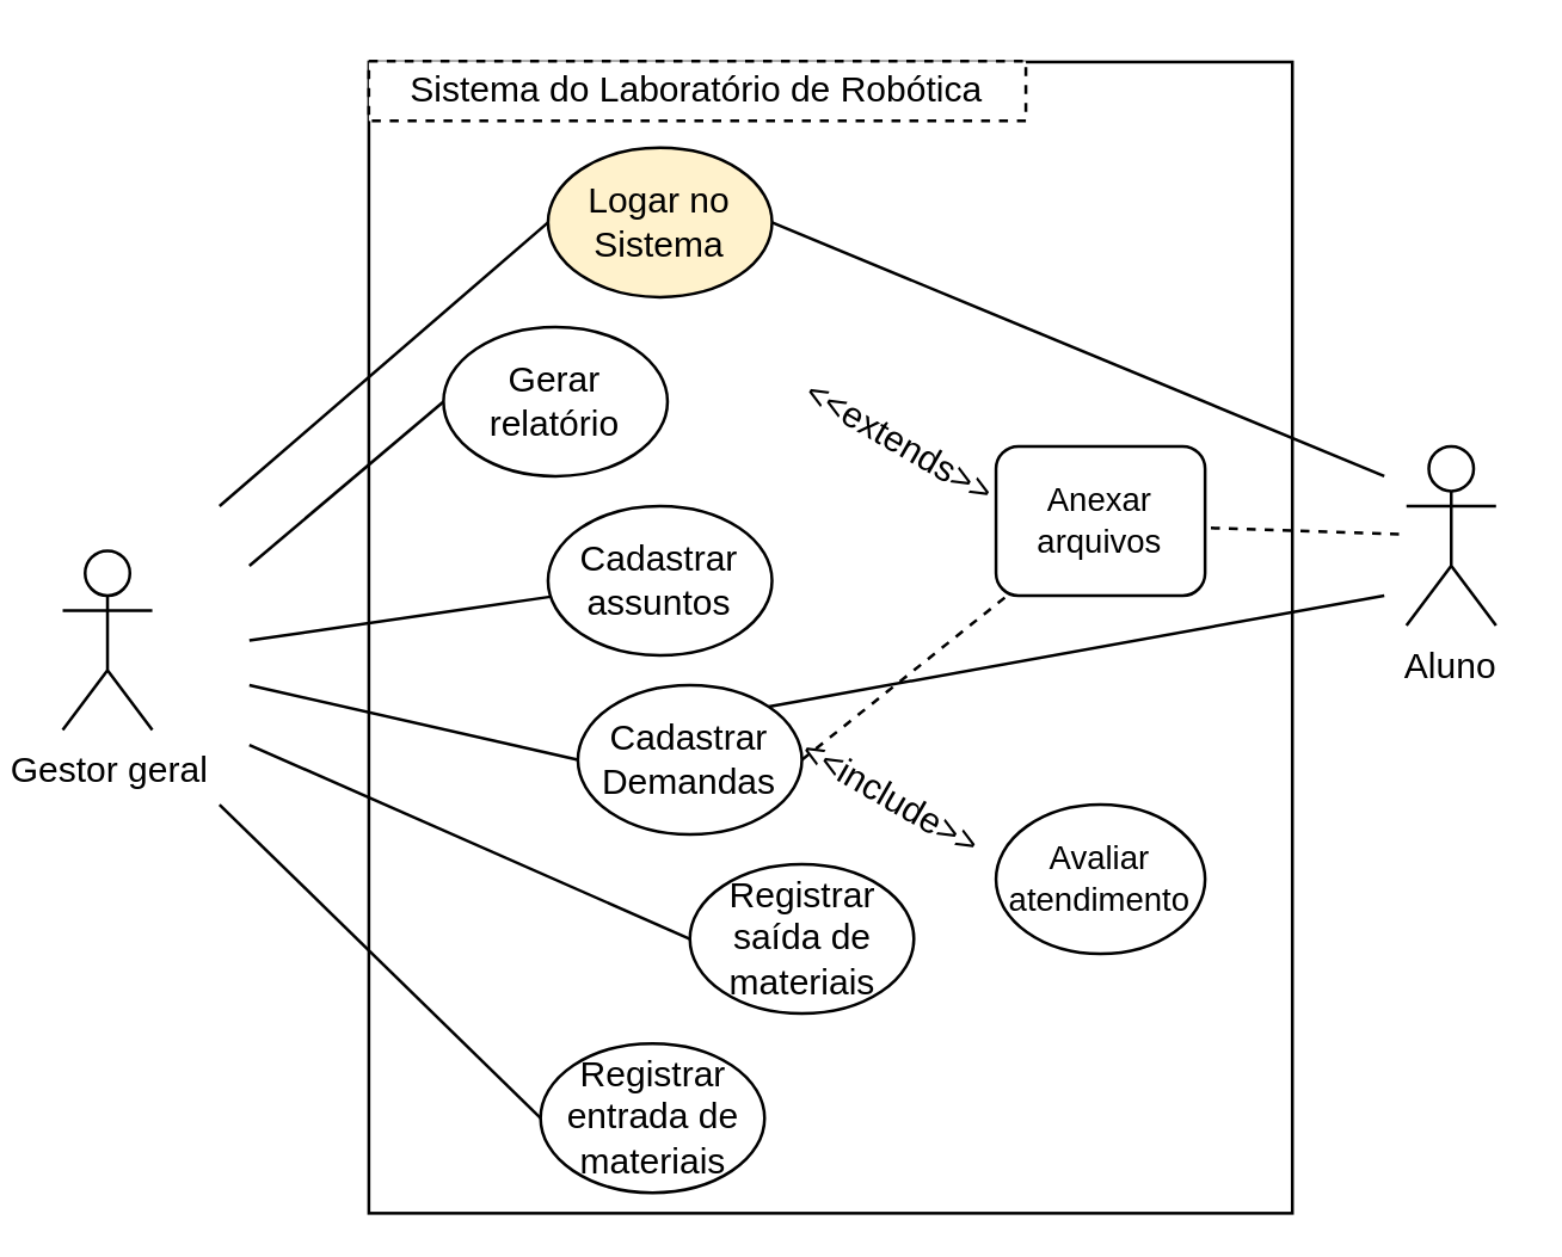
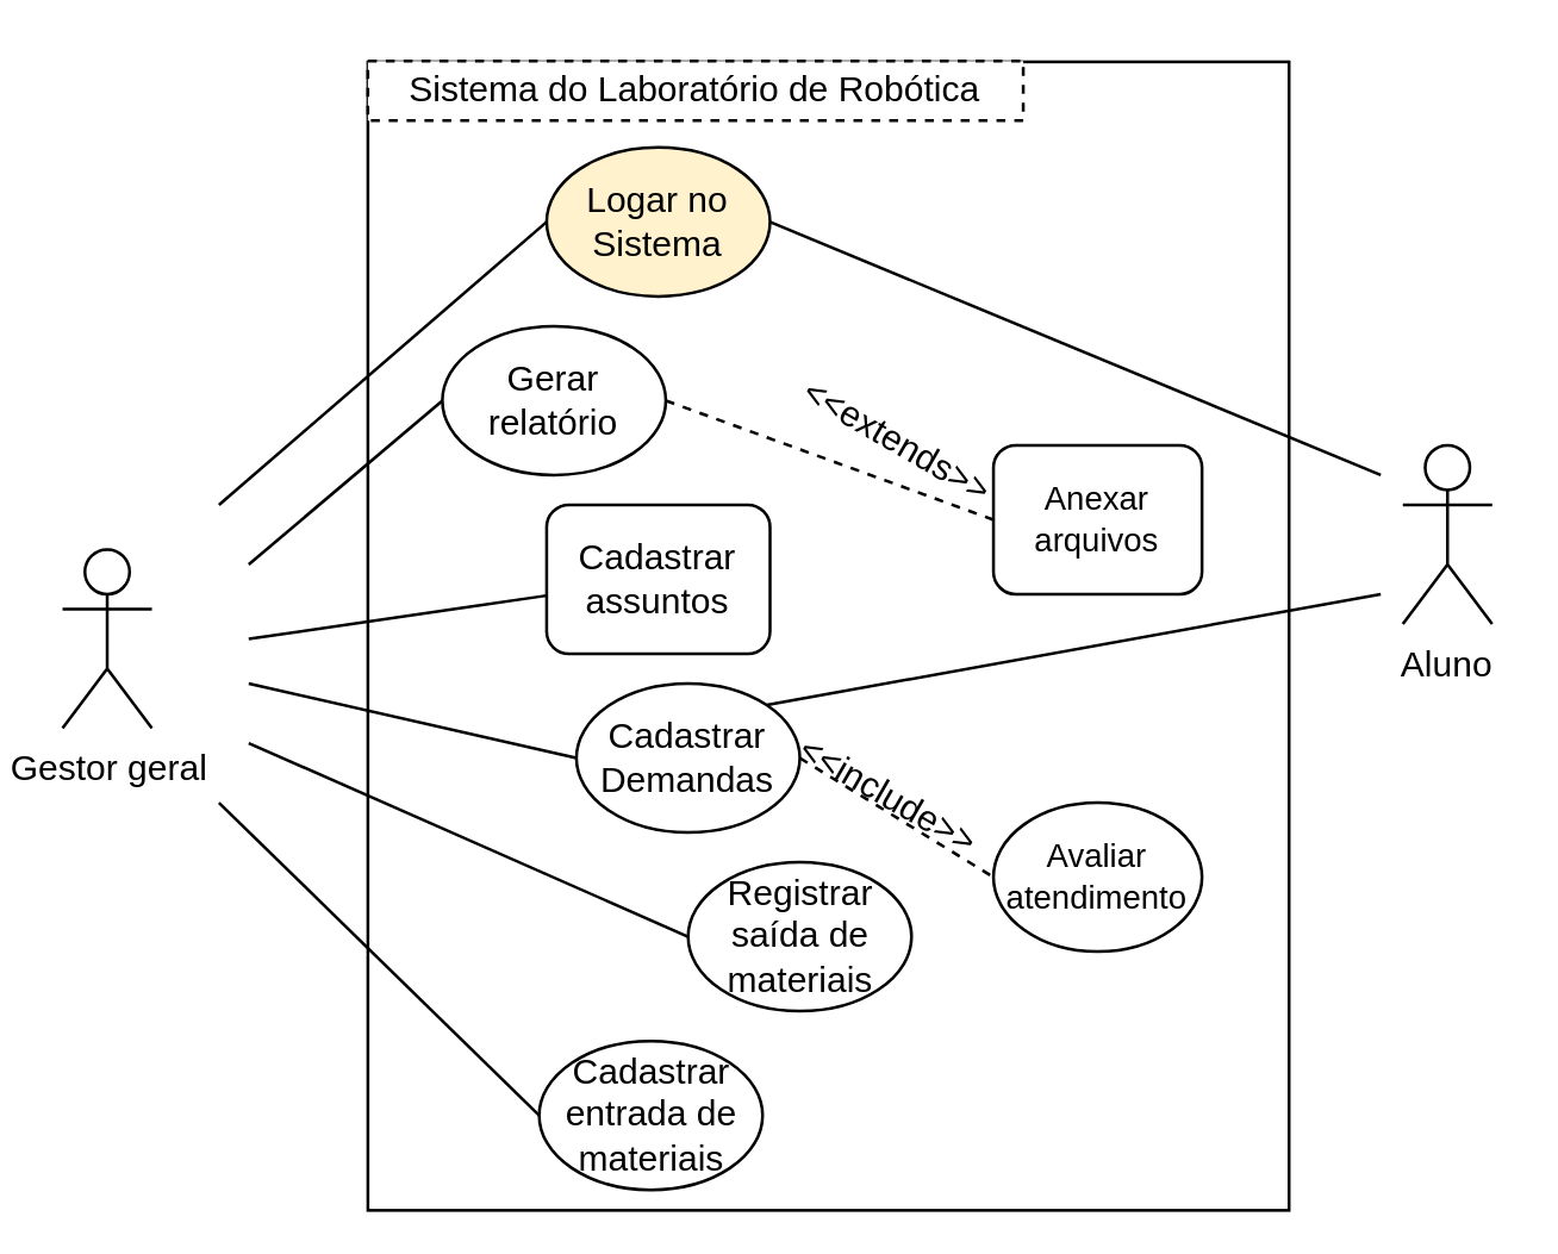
  <mxCell id="0" />
  <mxCell id="1" parent="0" />
  <mxCell id="2" value="" style="rounded=0;whiteSpace=wrap;html=1;rotation=90;" vertex="1" parent="1"><mxGeometry x="84.8" y="58.45" width="385.62" height="309.21" as="geometry" /></mxCell>
  <mxCell id="3" value="Gerar relatório" style="ellipse;whiteSpace=wrap;html=1;" parent="1" vertex="1"><mxGeometry x="148" y="109" width="75" height="50" as="geometry" /></mxCell>
- <mxCell id="4" value="Cadastrar assuntos" style="ellipse;whiteSpace=wrap;html=1;" parent="1" vertex="1"><mxGeometry x="183" y="169" width="75" height="50" as="geometry" /></mxCell>
+ <mxCell id="4" value="Cadastrar assuntos" style="whiteSpace=wrap;html=1;rounded=1;" parent="1" vertex="1"><mxGeometry x="183" y="169" width="75" height="50" as="geometry" /></mxCell>
  <mxCell id="5" value="Logar no Sistema" style="ellipse;whiteSpace=wrap;html=1;fillColor=#fff2cc;" parent="1" vertex="1"><mxGeometry x="183" y="49" width="75" height="50" as="geometry" /></mxCell>
  <mxCell id="6" value="Registrar saída de materiais" style="ellipse;whiteSpace=wrap;html=1;" parent="1" vertex="1"><mxGeometry x="230.5" y="289" width="75" height="50" as="geometry" /></mxCell>
- <mxCell id="7" value="Registrar entrada de materiais" style="ellipse;whiteSpace=wrap;html=1;" parent="1" vertex="1"><mxGeometry x="180.5" y="349" width="75" height="50" as="geometry" /></mxCell>
+ <mxCell id="7" value="Cadastrar entrada de materiais" style="ellipse;whiteSpace=wrap;html=1;" parent="1" vertex="1"><mxGeometry x="180.5" y="349" width="75" height="50" as="geometry" /></mxCell>
  <mxCell id="8" style="rounded=0;orthogonalLoop=1;jettySize=auto;html=1;endArrow=none;endFill=0;" edge="1" parent="1" target="4"><mxGeometry relative="1" as="geometry"><mxPoint x="93" y="214" as="targetPoint" /><mxPoint x="83" y="214" as="sourcePoint" /></mxGeometry></mxCell>
  <mxCell id="9" value="Gestor geral" style="shape=umlActor;verticalLabelPosition=bottom;verticalAlign=top;html=1;outlineConnect=0;" vertex="1" parent="1"><mxGeometry x="20.5" y="184" width="30" height="60" as="geometry" /></mxCell>
  <mxCell id="10" value="&lt;div&gt;Aluno&lt;/div&gt;&lt;div&gt;&lt;br&gt;&lt;/div&gt;" style="shape=umlActor;verticalLabelPosition=bottom;verticalAlign=top;html=1;outlineConnect=0;" vertex="1" parent="1"><mxGeometry x="470.42" y="149" width="30" height="60" as="geometry" /></mxCell>
  <mxCell id="11" style="rounded=0;orthogonalLoop=1;jettySize=auto;html=1;endArrow=none;endFill=0;entryX=0;entryY=0.5;entryDx=0;entryDy=0;" edge="1" parent="1" target="5"><mxGeometry relative="1" as="geometry"><mxPoint x="183" y="194" as="targetPoint" /><mxPoint x="73" y="169" as="sourcePoint" /></mxGeometry></mxCell>
  <mxCell id="12" style="rounded=0;orthogonalLoop=1;jettySize=auto;html=1;endArrow=none;endFill=0;entryX=0;entryY=0.5;entryDx=0;entryDy=0;" edge="1" parent="1" target="3"><mxGeometry relative="1" as="geometry"><mxPoint x="193" y="199" as="targetPoint" /><mxPoint x="83" y="189" as="sourcePoint" /></mxGeometry></mxCell>
  <mxCell id="13" style="rounded=0;orthogonalLoop=1;jettySize=auto;html=1;endArrow=none;endFill=0;entryX=0;entryY=0.5;entryDx=0;entryDy=0;" edge="1" parent="1" target="6"><mxGeometry relative="1" as="geometry"><mxPoint x="203" y="234" as="targetPoint" /><mxPoint x="83" y="249" as="sourcePoint" /></mxGeometry></mxCell>
  <mxCell id="14" style="rounded=0;orthogonalLoop=1;jettySize=auto;html=1;endArrow=none;endFill=0;entryX=0;entryY=0.5;entryDx=0;entryDy=0;" edge="1" parent="1" target="7"><mxGeometry relative="1" as="geometry"><mxPoint x="213" y="244" as="targetPoint" /><mxPoint x="73" y="269" as="sourcePoint" /></mxGeometry></mxCell>
  <mxCell id="15" style="rounded=0;orthogonalLoop=1;jettySize=auto;html=1;endArrow=none;endFill=0;exitX=1;exitY=0.5;exitDx=0;exitDy=0;" edge="1" parent="1" source="5"><mxGeometry relative="1" as="geometry"><mxPoint x="463" y="159" as="targetPoint" /><mxPoint x="335.5" y="144" as="sourcePoint" /></mxGeometry></mxCell>
  <mxCell id="16" value="Sistema do Laboratório de Robótica" style="rounded=0;whiteSpace=wrap;html=1;dashed=1;" vertex="1" parent="1"><mxGeometry x="123" y="20" width="220" height="20" as="geometry" /></mxCell>
- <mxCell id="17" style="edgeStyle=none;rounded=0;orthogonalLoop=1;jettySize=auto;html=1;exitX=1;exitY=0.5;exitDx=0;exitDy=0;endArrow=none;endFill=0;dashed=1;" edge="1" parent="1" source="18" target="24"><mxGeometry relative="1" as="geometry" /></mxCell>
+ <mxCell id="17" style="edgeStyle=none;rounded=0;orthogonalLoop=1;jettySize=auto;html=1;exitX=1;exitY=0.5;exitDx=0;exitDy=0;entryX=0;entryY=0.5;entryDx=0;entryDy=0;endArrow=none;endFill=0;dashed=1;" edge="1" parent="1" source="18" target="20"><mxGeometry relative="1" as="geometry" /></mxCell>
  <mxCell id="18" value="&lt;div&gt;Cadastrar&lt;/div&gt;&lt;div&gt;Demandas&lt;br&gt;&lt;/div&gt;" style="ellipse;whiteSpace=wrap;html=1;" vertex="1" parent="1"><mxGeometry x="193" y="229" width="75" height="50" as="geometry" /></mxCell>
  <mxCell id="19" style="rounded=0;orthogonalLoop=1;jettySize=auto;html=1;endArrow=none;endFill=0;entryX=0;entryY=0.5;entryDx=0;entryDy=0;" edge="1" parent="1" target="18"><mxGeometry relative="1" as="geometry"><mxPoint x="183.868" y="199.348" as="targetPoint" /><mxPoint x="83" y="229" as="sourcePoint" /></mxGeometry></mxCell>
  <mxCell id="20" value="Avaliar atendimento" style="ellipse;whiteSpace=wrap;html=1;fontSize=11;" vertex="1" parent="1"><mxGeometry x="333" y="269" width="70" height="50" as="geometry" /></mxCell>
  <mxCell id="21" value="&amp;lt;&amp;lt;include&amp;gt;&amp;gt;" style="text;html=1;strokeColor=none;fillColor=none;align=center;verticalAlign=middle;whiteSpace=wrap;rounded=0;rotation=30;" vertex="1" parent="1"><mxGeometry x="278" y="257" width="40" height="20" as="geometry" /></mxCell>
  <mxCell id="22" style="rounded=0;orthogonalLoop=1;jettySize=auto;html=1;endArrow=none;endFill=0;exitX=1;exitY=0;exitDx=0;exitDy=0;" edge="1" parent="1" source="18"><mxGeometry relative="1" as="geometry"><mxPoint x="463" y="199" as="targetPoint" /><mxPoint x="268" y="134" as="sourcePoint" /></mxGeometry></mxCell>
- <mxCell id="23" style="edgeStyle=none;rounded=0;orthogonalLoop=1;jettySize=auto;html=1;exitX=0;exitY=0.5;exitDx=0;exitDy=0;dashed=1;endArrow=none;endFill=0;fontSize=11;" edge="1" parent="1" source="24" target="10"><mxGeometry relative="1" as="geometry" /></mxCell>
+ <mxCell id="23" style="edgeStyle=none;rounded=0;orthogonalLoop=1;jettySize=auto;html=1;exitX=0;exitY=0.5;exitDx=0;exitDy=0;entryX=1;entryY=0.5;entryDx=0;entryDy=0;dashed=1;endArrow=none;endFill=0;fontSize=11;" edge="1" parent="1" source="24" target="3"><mxGeometry relative="1" as="geometry" /></mxCell>
  <mxCell id="24" value="Anexar arquivos" style="whiteSpace=wrap;html=1;fontSize=11;rounded=1;" vertex="1" parent="1"><mxGeometry x="333" y="149" width="70" height="50" as="geometry" /></mxCell>
  <mxCell id="25" value="&amp;lt;&amp;lt;extends&amp;gt;&amp;gt;" style="text;html=1;strokeColor=none;fillColor=none;align=center;verticalAlign=middle;whiteSpace=wrap;rounded=0;rotation=30;" vertex="1" parent="1"><mxGeometry x="281" y="138" width="40" height="20" as="geometry" /></mxCell>
